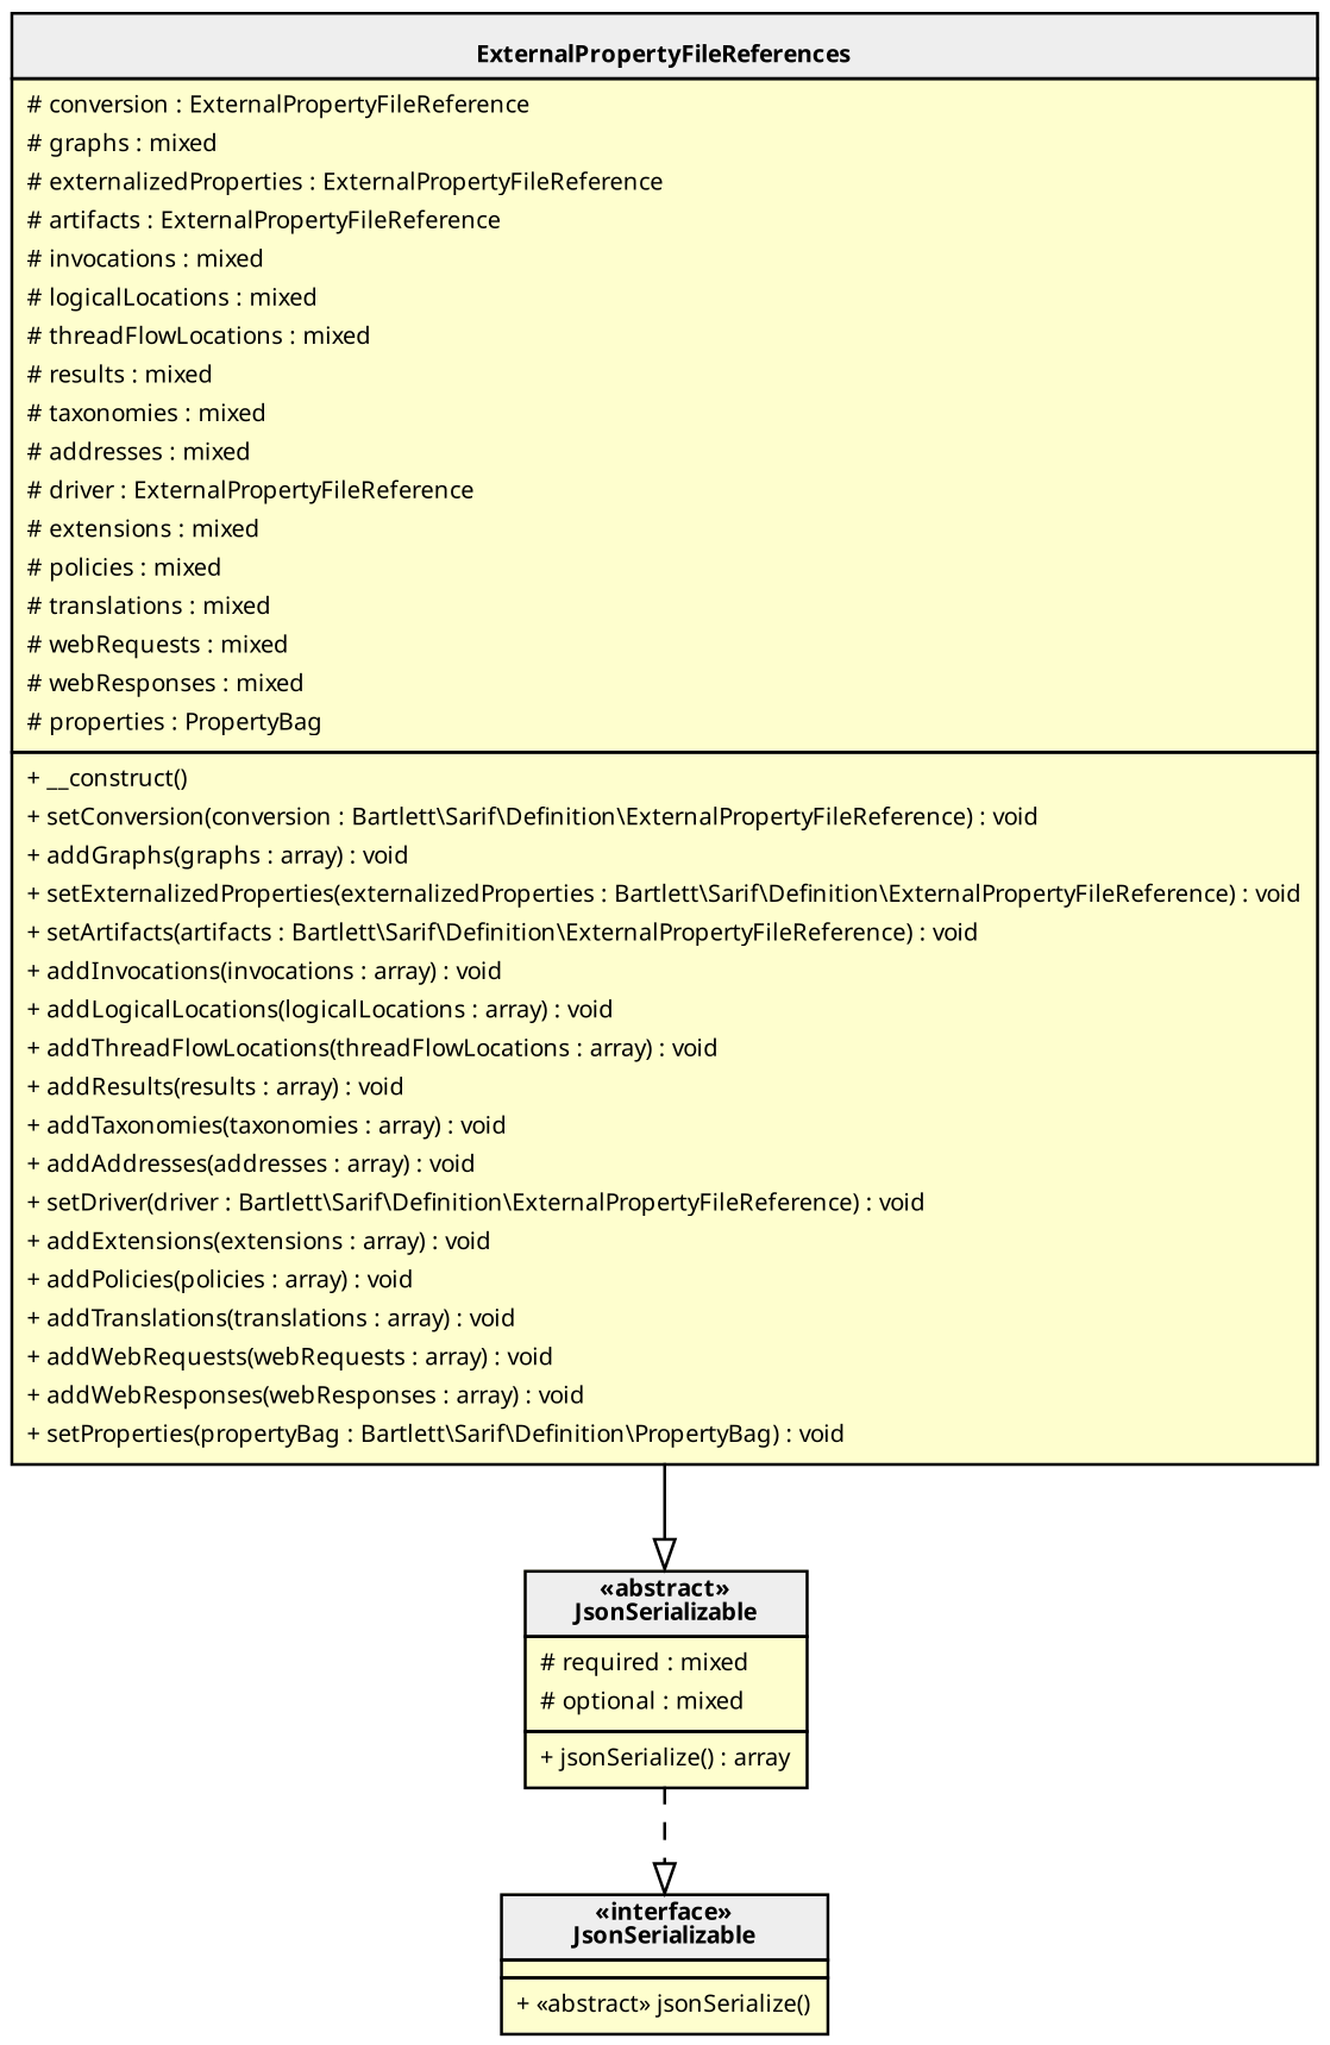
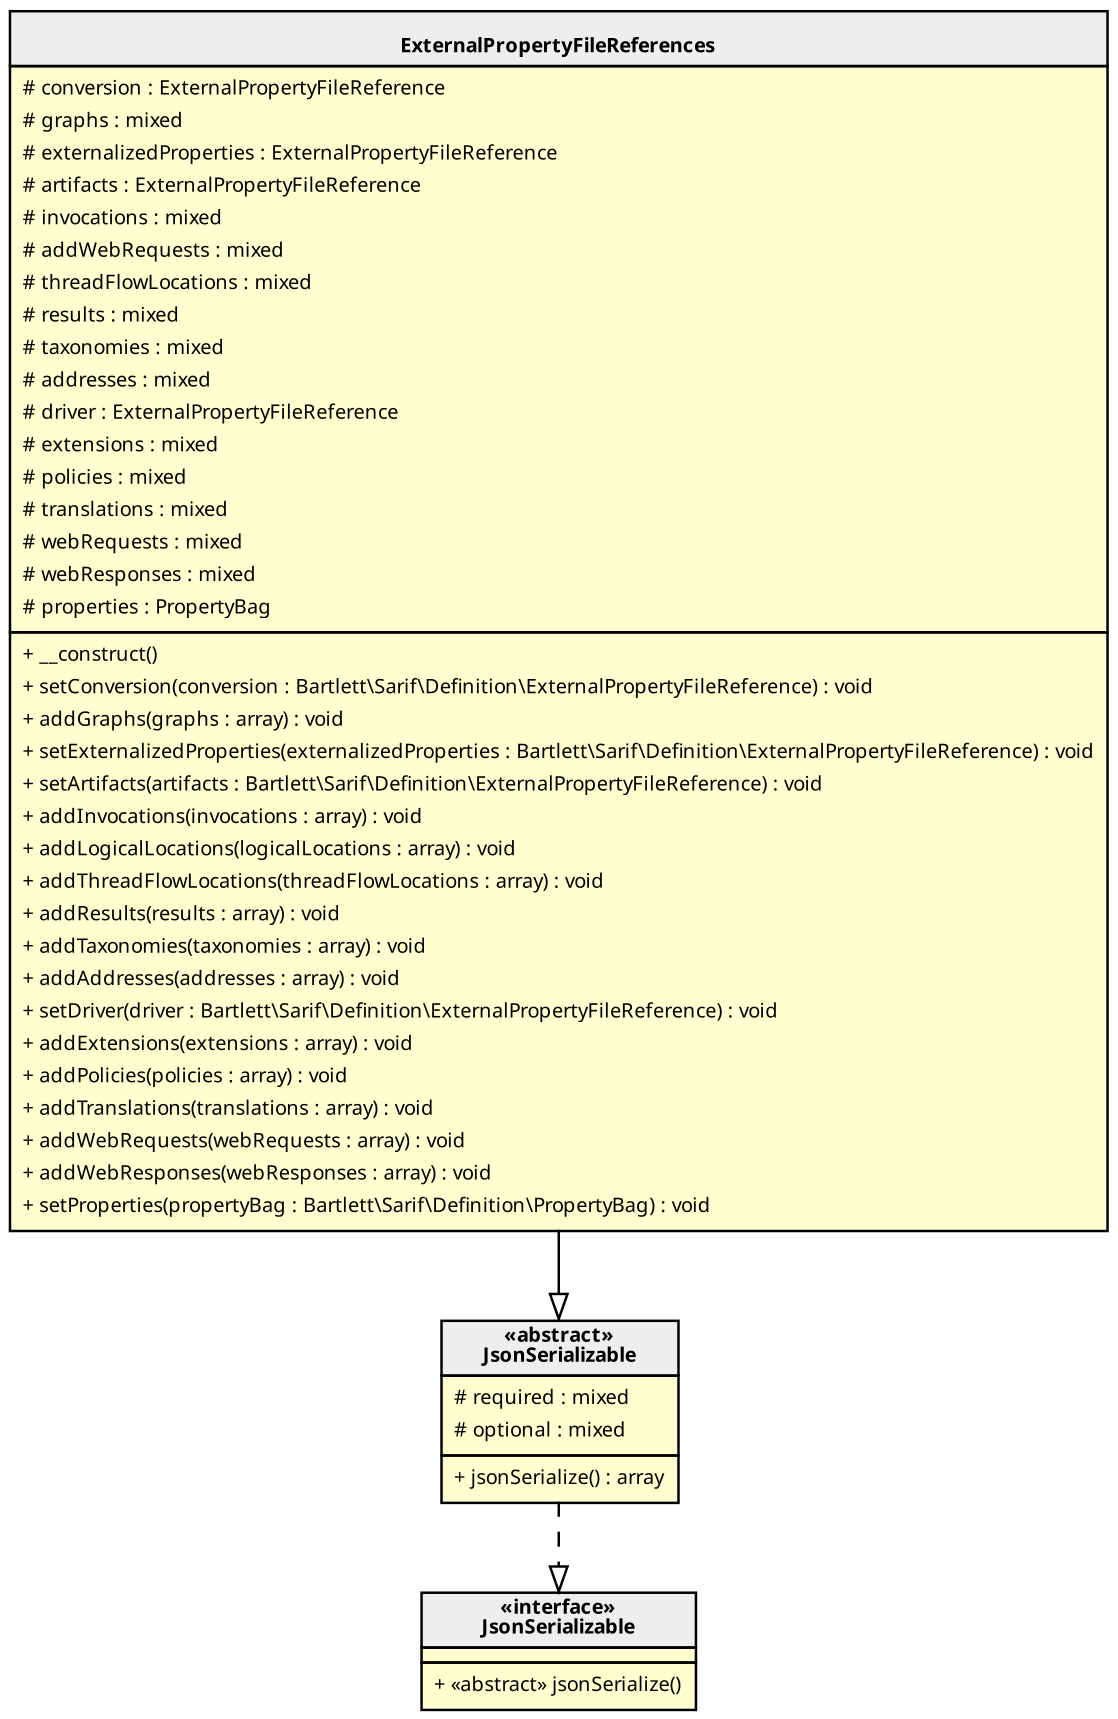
  digraph {
    rankdir=TB
    node [fillcolor="#FEFECE" fontname=Verdana fontsize=8 margin=0 shape=none style=filled]
    edge [arrowhead=empty fontname=Verdana fontsize=8]
    n1 [label=< <table cellspacing="0" border="0" cellborder="1">     <tr><td bgcolor="#eeeeee"><b>«abstract»<br/>JsonSerializable</b></td></tr>     <tr><td><table border="0" cellspacing="0" cellpadding="2">     <tr><td align="left"># required : mixed</td></tr>     <tr><td align="left"># optional : mixed</td></tr> </table></td></tr>     <tr><td><table border="0" cellspacing="0" cellpadding="2">     <tr><td align="left">+ jsonSerialize() : array</td></tr> </table></td></tr> </table>>]
-   n2 [label=< <table cellspacing="0" border="0" cellborder="1">     <tr><td bgcolor="#eeeeee"><b><br/>ExternalPropertyFileReferences</b></td></tr>     <tr><td><table border="0" cellspacing="0" cellpadding="2">     <tr><td align="left"># conversion : ExternalPropertyFileReference</td></tr>     <tr><td align="left"># graphs : mixed</td></tr>     <tr><td align="left"># externalizedProperties : ExternalPropertyFileReference</td></tr>     <tr><td align="left"># artifacts : ExternalPropertyFileReference</td></tr>     <tr><td align="left"># invocations : mixed</td></tr>     <tr><td align="left"># logicalLocations : mixed</td></tr>     <tr><td align="left"># threadFlowLocations : mixed</td></tr>     <tr><td align="left"># results : mixed</td></tr>     <tr><td align="left"># taxonomies : mixed</td></tr>     <tr><td align="left"># addresses : mixed</td></tr>     <tr><td align="left"># driver : ExternalPropertyFileReference</td></tr>     <tr><td align="left"># extensions : mixed</td></tr>     <tr><td align="left"># policies : mixed</td></tr>     <tr><td align="left"># translations : mixed</td></tr>     <tr><td align="left"># webRequests : mixed</td></tr>     <tr><td align="left"># webResponses : mixed</td></tr>     <tr><td align="left"># properties : PropertyBag</td></tr> </table></td></tr>     <tr><td><table border="0" cellspacing="0" cellpadding="2">     <tr><td align="left">+ __construct()</td></tr>     <tr><td align="left">+ setConversion(conversion : Bartlett\\Sarif\\Definition\\ExternalPropertyFileReference) : void</td></tr>     <tr><td align="left">+ addGraphs(graphs : array) : void</td></tr>     <tr><td align="left">+ setExternalizedProperties(externalizedProperties : Bartlett\\Sarif\\Definition\\ExternalPropertyFileReference) : void</td></tr>     <tr><td align="left">+ setArtifacts(artifacts : Bartlett\\Sarif\\Definition\\ExternalPropertyFileReference) : void</td></tr>     <tr><td align="left">+ addInvocations(invocations : array) : void</td></tr>     <tr><td align="left">+ addLogicalLocations(logicalLocations : array) : void</td></tr>     <tr><td align="left">+ addThreadFlowLocations(threadFlowLocations : array) : void</td></tr>     <tr><td align="left">+ addResults(results : array) : void</td></tr>     <tr><td align="left">+ addTaxonomies(taxonomies : array) : void</td></tr>     <tr><td align="left">+ addAddresses(addresses : array) : void</td></tr>     <tr><td align="left">+ setDriver(driver : Bartlett\\Sarif\\Definition\\ExternalPropertyFileReference) : void</td></tr>     <tr><td align="left">+ addExtensions(extensions : array) : void</td></tr>     <tr><td align="left">+ addPolicies(policies : array) : void</td></tr>     <tr><td align="left">+ addTranslations(translations : array) : void</td></tr>     <tr><td align="left">+ addWebRequests(webRequests : array) : void</td></tr>     <tr><td align="left">+ addWebResponses(webResponses : array) : void</td></tr>     <tr><td align="left">+ setProperties(propertyBag : Bartlett\\Sarif\\Definition\\PropertyBag) : void</td></tr> </table></td></tr> </table>>]
+   n2 [label=< <table cellspacing="0" border="0" cellborder="1">     <tr><td bgcolor="#eeeeee"><b><br/>ExternalPropertyFileReferences</b></td></tr>     <tr><td><table border="0" cellspacing="0" cellpadding="2">     <tr><td align="left"># conversion : ExternalPropertyFileReference</td></tr>     <tr><td align="left"># graphs : mixed</td></tr>     <tr><td align="left"># externalizedProperties : ExternalPropertyFileReference</td></tr>     <tr><td align="left"># artifacts : ExternalPropertyFileReference</td></tr>     <tr><td align="left"># invocations : mixed</td></tr>     <tr><td align="left"># addWebRequests : mixed</td></tr>     <tr><td align="left"># threadFlowLocations : mixed</td></tr>     <tr><td align="left"># results : mixed</td></tr>     <tr><td align="left"># taxonomies : mixed</td></tr>     <tr><td align="left"># addresses : mixed</td></tr>     <tr><td align="left"># driver : ExternalPropertyFileReference</td></tr>     <tr><td align="left"># extensions : mixed</td></tr>     <tr><td align="left"># policies : mixed</td></tr>     <tr><td align="left"># translations : mixed</td></tr>     <tr><td align="left"># webRequests : mixed</td></tr>     <tr><td align="left"># webResponses : mixed</td></tr>     <tr><td align="left"># properties : PropertyBag</td></tr> </table></td></tr>     <tr><td><table border="0" cellspacing="0" cellpadding="2">     <tr><td align="left">+ __construct()</td></tr>     <tr><td align="left">+ setConversion(conversion : Bartlett\\Sarif\\Definition\\ExternalPropertyFileReference) : void</td></tr>     <tr><td align="left">+ addGraphs(graphs : array) : void</td></tr>     <tr><td align="left">+ setExternalizedProperties(externalizedProperties : Bartlett\\Sarif\\Definition\\ExternalPropertyFileReference) : void</td></tr>     <tr><td align="left">+ setArtifacts(artifacts : Bartlett\\Sarif\\Definition\\ExternalPropertyFileReference) : void</td></tr>     <tr><td align="left">+ addInvocations(invocations : array) : void</td></tr>     <tr><td align="left">+ addLogicalLocations(logicalLocations : array) : void</td></tr>     <tr><td align="left">+ addThreadFlowLocations(threadFlowLocations : array) : void</td></tr>     <tr><td align="left">+ addResults(results : array) : void</td></tr>     <tr><td align="left">+ addTaxonomies(taxonomies : array) : void</td></tr>     <tr><td align="left">+ addAddresses(addresses : array) : void</td></tr>     <tr><td align="left">+ setDriver(driver : Bartlett\\Sarif\\Definition\\ExternalPropertyFileReference) : void</td></tr>     <tr><td align="left">+ addExtensions(extensions : array) : void</td></tr>     <tr><td align="left">+ addPolicies(policies : array) : void</td></tr>     <tr><td align="left">+ addTranslations(translations : array) : void</td></tr>     <tr><td align="left">+ addWebRequests(webRequests : array) : void</td></tr>     <tr><td align="left">+ addWebResponses(webResponses : array) : void</td></tr>     <tr><td align="left">+ setProperties(propertyBag : Bartlett\\Sarif\\Definition\\PropertyBag) : void</td></tr> </table></td></tr> </table>>]
    n3 [label=< <table cellspacing="0" border="0" cellborder="1">     <tr><td bgcolor="#eeeeee"><b>«interface»<br/>JsonSerializable</b></td></tr>     <tr><td></td></tr>     <tr><td><table border="0" cellspacing="0" cellpadding="2">     <tr><td align="left">+ «abstract» jsonSerialize()</td></tr> </table></td></tr> </table>>]
    subgraph sub_1 {
      bgcolor=Bisque
      label="Bartlett\\Sarif\\Internal"
      n1
    }
    subgraph sub_2 {
      bgcolor=BurlyWood
      label="Bartlett\\Sarif\\Definition"
      n2
    }
    subgraph sub_3 {
      label=0
      n3
    }
    n1 -> n3 [style=dashed]
    n2 -> n1 [style=filled]
  }
